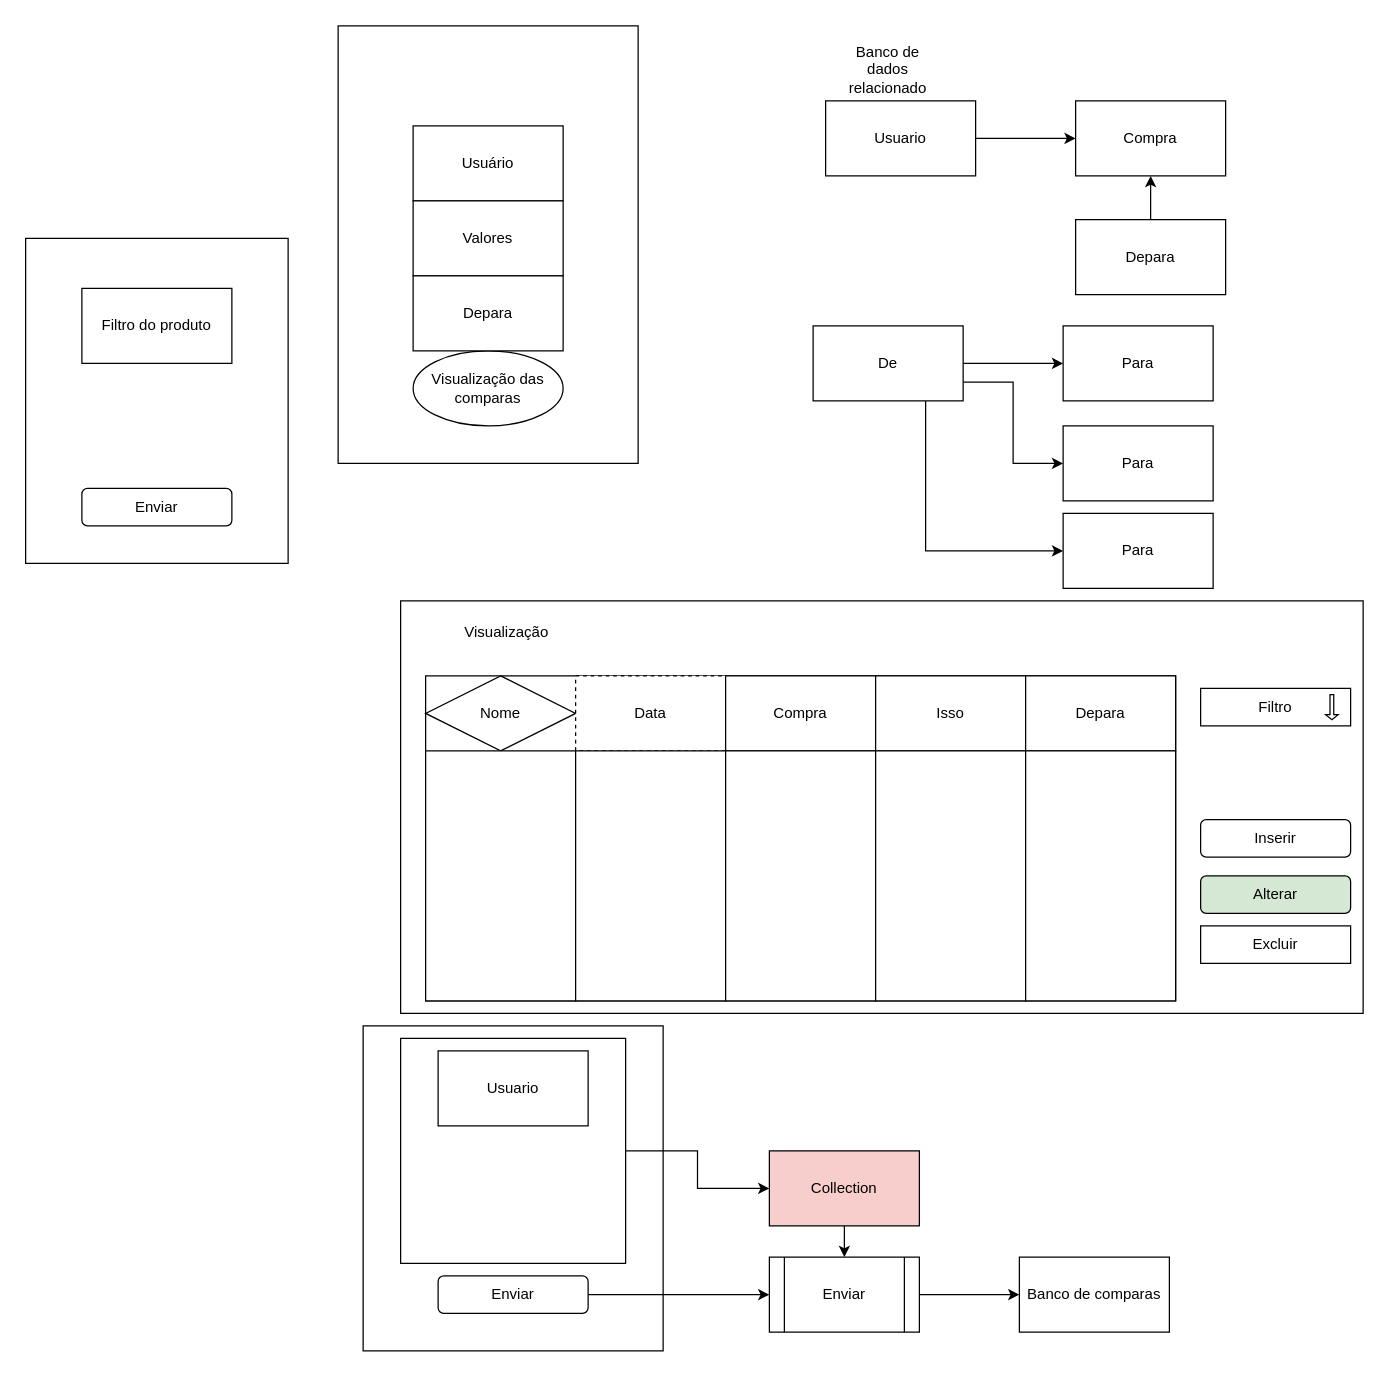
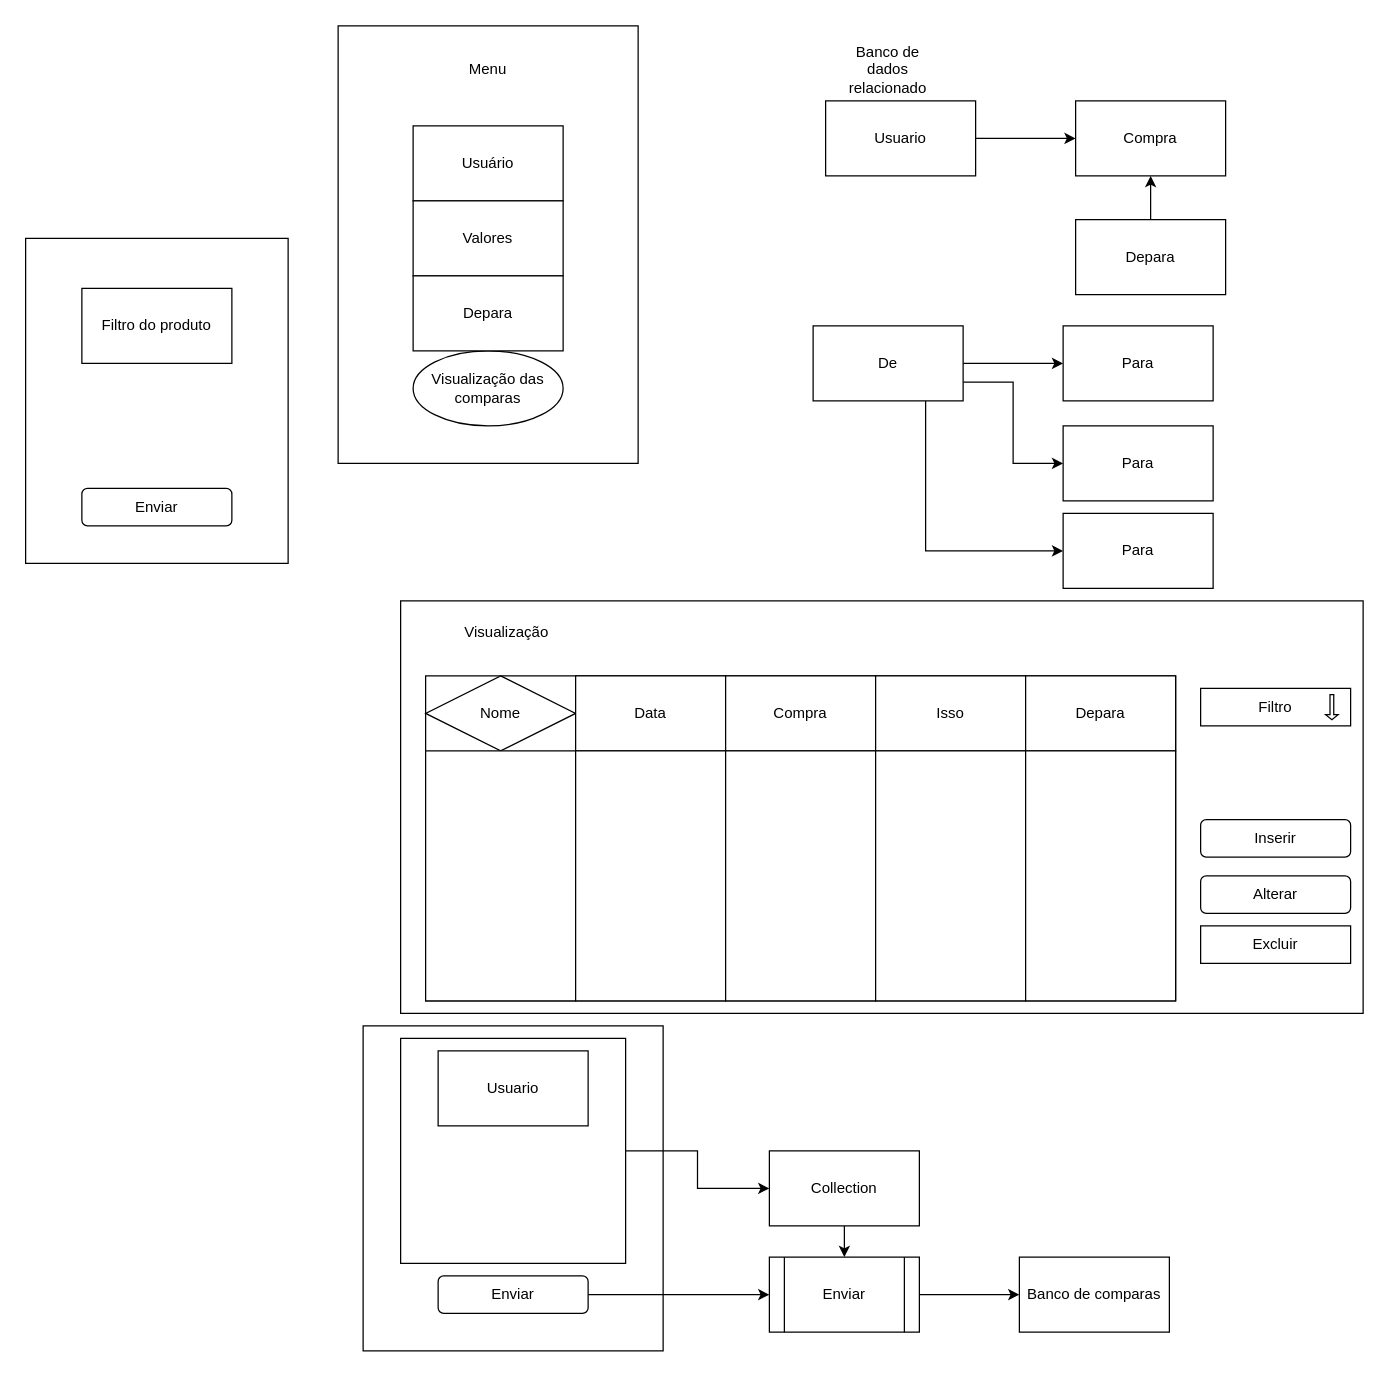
  <mxCell id="0" />
  <mxCell id="1" parent="0" />
  <mxCell id="2" value="" style="rounded=0;whiteSpace=wrap;html=1;" vertex="1" parent="1"><mxGeometry x="320" y="480" width="770" height="330" as="geometry" /></mxCell>
  <mxCell id="3" value="" style="rounded=0;whiteSpace=wrap;html=1;" vertex="1" parent="1"><mxGeometry x="290" y="820" width="240" height="260" as="geometry" /></mxCell>
  <mxCell id="4" value="" style="rounded=0;whiteSpace=wrap;html=1;" vertex="1" parent="1"><mxGeometry x="270" y="20" width="240" height="350" as="geometry" /></mxCell>
  <mxCell id="5" value="Usuário" style="rounded=0;whiteSpace=wrap;html=1;" vertex="1" parent="1"><mxGeometry x="330" y="100" width="120" height="60" as="geometry" /></mxCell>
  <mxCell id="6" value="Valores" style="rounded=0;whiteSpace=wrap;html=1;" vertex="1" parent="1"><mxGeometry x="330" y="160" width="120" height="60" as="geometry" /></mxCell>
  <mxCell id="7" value="Visualização das comparas" style="ellipse;whiteSpace=wrap;html=1;" vertex="1" parent="1"><mxGeometry x="330" y="280" width="120" height="60" as="geometry" /></mxCell>
  <mxCell id="8" value="Depara" style="rounded=0;whiteSpace=wrap;html=1;" vertex="1" parent="1"><mxGeometry x="330" y="220" width="120" height="60" as="geometry" /></mxCell>
+ <mxCell id="9" value="Menu" style="text;html=1;strokeColor=none;fillColor=none;align=center;verticalAlign=middle;whiteSpace=wrap;rounded=0;" vertex="1" parent="1"><mxGeometry x="360" y="40" width="60" height="30" as="geometry" /></mxCell>
  <mxCell id="10" value="" style="rounded=0;whiteSpace=wrap;html=1;" vertex="1" parent="1"><mxGeometry x="340" y="540" width="600" height="260" as="geometry" /></mxCell>
  <mxCell id="11" value="Nome" style="rhombus;whiteSpace=wrap;html=1;" vertex="1" parent="1"><mxGeometry x="340" y="540" width="120" height="60" as="geometry" /></mxCell>
- <mxCell id="12" value="Data" style="rounded=0;whiteSpace=wrap;html=1;dashed=1;" vertex="1" parent="1"><mxGeometry x="460" y="540" width="120" height="60" as="geometry" /></mxCell>
+ <mxCell id="12" value="Data" style="rounded=0;whiteSpace=wrap;html=1;" vertex="1" parent="1"><mxGeometry x="460" y="540" width="120" height="60" as="geometry" /></mxCell>
  <mxCell id="13" value="Compra" style="rounded=0;whiteSpace=wrap;html=1;" vertex="1" parent="1"><mxGeometry x="580" y="540" width="120" height="60" as="geometry" /></mxCell>
  <mxCell id="14" value="Isso" style="rounded=0;whiteSpace=wrap;html=1;" vertex="1" parent="1"><mxGeometry x="700" y="540" width="120" height="60" as="geometry" /></mxCell>
  <mxCell id="15" value="Depara" style="rounded=0;whiteSpace=wrap;html=1;" vertex="1" parent="1"><mxGeometry x="820" y="540" width="120" height="60" as="geometry" /></mxCell>
  <mxCell id="16" value="" style="rounded=0;whiteSpace=wrap;html=1;" vertex="1" parent="1"><mxGeometry x="340" y="600" width="120" height="200" as="geometry" /></mxCell>
  <mxCell id="17" value="" style="rounded=0;whiteSpace=wrap;html=1;" vertex="1" parent="1"><mxGeometry x="460" y="600" width="120" height="200" as="geometry" /></mxCell>
  <mxCell id="18" value="" style="rounded=0;whiteSpace=wrap;html=1;" vertex="1" parent="1"><mxGeometry x="580" y="600" width="120" height="200" as="geometry" /></mxCell>
  <mxCell id="19" value="" style="rounded=0;whiteSpace=wrap;html=1;" vertex="1" parent="1"><mxGeometry x="700" y="600" width="120" height="200" as="geometry" /></mxCell>
  <mxCell id="20" value="" style="rounded=0;whiteSpace=wrap;html=1;" vertex="1" parent="1"><mxGeometry x="820" y="600" width="120" height="200" as="geometry" /></mxCell>
  <mxCell id="21" value="" style="edgeStyle=orthogonalEdgeStyle;rounded=0;orthogonalLoop=1;jettySize=auto;html=1;" edge="1" parent="1" source="24" target="25"><mxGeometry relative="1" as="geometry" /></mxCell>
  <mxCell id="22" style="edgeStyle=orthogonalEdgeStyle;rounded=0;orthogonalLoop=1;jettySize=auto;html=1;exitX=1;exitY=0.75;exitDx=0;exitDy=0;entryX=0;entryY=0.5;entryDx=0;entryDy=0;" edge="1" parent="1" source="24" target="26"><mxGeometry relative="1" as="geometry" /></mxCell>
  <mxCell id="23" style="edgeStyle=orthogonalEdgeStyle;rounded=0;orthogonalLoop=1;jettySize=auto;html=1;exitX=0.75;exitY=1;exitDx=0;exitDy=0;entryX=0;entryY=0.5;entryDx=0;entryDy=0;" edge="1" parent="1" source="24" target="27"><mxGeometry relative="1" as="geometry" /></mxCell>
  <mxCell id="24" value="De" style="rounded=0;whiteSpace=wrap;html=1;" vertex="1" parent="1"><mxGeometry x="650" y="260" width="120" height="60" as="geometry" /></mxCell>
  <mxCell id="25" value="Para" style="whiteSpace=wrap;html=1;rounded=0;" vertex="1" parent="1"><mxGeometry x="850" y="260" width="120" height="60" as="geometry" /></mxCell>
  <mxCell id="26" value="Para" style="whiteSpace=wrap;html=1;rounded=0;" vertex="1" parent="1"><mxGeometry x="850" y="340" width="120" height="60" as="geometry" /></mxCell>
  <mxCell id="27" value="Para" style="whiteSpace=wrap;html=1;rounded=0;" vertex="1" parent="1"><mxGeometry x="850" y="410" width="120" height="60" as="geometry" /></mxCell>
  <mxCell id="28" value="" style="edgeStyle=orthogonalEdgeStyle;rounded=0;orthogonalLoop=1;jettySize=auto;html=1;" edge="1" parent="1" source="29" target="30"><mxGeometry relative="1" as="geometry" /></mxCell>
  <mxCell id="29" value="Usuario" style="rounded=0;whiteSpace=wrap;html=1;" vertex="1" parent="1"><mxGeometry x="660" y="80" width="120" height="60" as="geometry" /></mxCell>
  <mxCell id="30" value="Compra" style="rounded=0;whiteSpace=wrap;html=1;" vertex="1" parent="1"><mxGeometry x="860" y="80" width="120" height="60" as="geometry" /></mxCell>
  <mxCell id="31" value="" style="edgeStyle=orthogonalEdgeStyle;rounded=0;orthogonalLoop=1;jettySize=auto;html=1;" edge="1" parent="1" source="32" target="30"><mxGeometry relative="1" as="geometry" /></mxCell>
  <mxCell id="32" value="Depara" style="rounded=0;whiteSpace=wrap;html=1;" vertex="1" parent="1"><mxGeometry x="860" y="175" width="120" height="60" as="geometry" /></mxCell>
  <mxCell id="33" style="edgeStyle=orthogonalEdgeStyle;rounded=0;orthogonalLoop=1;jettySize=auto;html=1;exitX=1;exitY=0.5;exitDx=0;exitDy=0;entryX=0;entryY=0.5;entryDx=0;entryDy=0;" edge="1" parent="1" source="34" target="39"><mxGeometry relative="1" as="geometry" /></mxCell>
  <mxCell id="34" value="" style="rounded=0;whiteSpace=wrap;html=1;" vertex="1" parent="1"><mxGeometry x="320" y="830" width="180" height="180" as="geometry" /></mxCell>
  <mxCell id="35" value="Usuario" style="rounded=0;whiteSpace=wrap;html=1;" vertex="1" parent="1"><mxGeometry x="350" y="840" width="120" height="60" as="geometry" /></mxCell>
  <mxCell id="36" style="edgeStyle=orthogonalEdgeStyle;rounded=0;orthogonalLoop=1;jettySize=auto;html=1;exitX=1;exitY=0.5;exitDx=0;exitDy=0;" edge="1" parent="1" source="37" target="41"><mxGeometry relative="1" as="geometry"><mxPoint x="620" y="1035" as="targetPoint" /></mxGeometry></mxCell>
  <mxCell id="37" value="Enviar" style="rounded=1;whiteSpace=wrap;html=1;" vertex="1" parent="1"><mxGeometry x="350" y="1020" width="120" height="30" as="geometry" /></mxCell>
  <mxCell id="38" value="" style="edgeStyle=orthogonalEdgeStyle;rounded=0;orthogonalLoop=1;jettySize=auto;html=1;" edge="1" parent="1" source="39" target="41"><mxGeometry relative="1" as="geometry" /></mxCell>
- <mxCell id="39" value="Collection" style="rounded=0;whiteSpace=wrap;html=1;fillColor=#f8cecc;" vertex="1" parent="1"><mxGeometry x="615" y="920" width="120" height="60" as="geometry" /></mxCell>
+ <mxCell id="39" value="Collection" style="rounded=0;whiteSpace=wrap;html=1;" vertex="1" parent="1"><mxGeometry x="615" y="920" width="120" height="60" as="geometry" /></mxCell>
  <mxCell id="40" value="" style="edgeStyle=orthogonalEdgeStyle;rounded=0;orthogonalLoop=1;jettySize=auto;html=1;" edge="1" parent="1" source="41" target="42"><mxGeometry relative="1" as="geometry" /></mxCell>
  <mxCell id="41" value="Enviar" style="shape=process;whiteSpace=wrap;html=1;backgroundOutline=1;" vertex="1" parent="1"><mxGeometry x="615" y="1005" width="120" height="60" as="geometry" /></mxCell>
  <mxCell id="42" value="Banco de comparas" style="whiteSpace=wrap;html=1;" vertex="1" parent="1"><mxGeometry x="815" y="1005" width="120" height="60" as="geometry" /></mxCell>
  <mxCell id="43" value="" style="rounded=0;whiteSpace=wrap;html=1;" vertex="1" parent="1"><mxGeometry x="20" y="190" width="210" height="260" as="geometry" /></mxCell>
  <mxCell id="44" value="Filtro do produto" style="rounded=0;whiteSpace=wrap;html=1;" vertex="1" parent="1"><mxGeometry x="65" y="230" width="120" height="60" as="geometry" /></mxCell>
  <mxCell id="45" value="Enviar" style="rounded=1;whiteSpace=wrap;html=1;" vertex="1" parent="1"><mxGeometry x="65" y="390" width="120" height="30" as="geometry" /></mxCell>
  <mxCell id="46" value="Inserir" style="rounded=1;whiteSpace=wrap;html=1;" vertex="1" parent="1"><mxGeometry x="960" y="655" width="120" height="30" as="geometry" /></mxCell>
- <mxCell id="47" value="Alterar" style="rounded=1;whiteSpace=wrap;html=1;fillColor=#d5e8d4;" vertex="1" parent="1"><mxGeometry x="960" y="700" width="120" height="30" as="geometry" /></mxCell>
+ <mxCell id="47" value="Alterar" style="rounded=1;whiteSpace=wrap;html=1;" vertex="1" parent="1"><mxGeometry x="960" y="700" width="120" height="30" as="geometry" /></mxCell>
  <mxCell id="48" value="Excluir" style="whiteSpace=wrap;html=1;rounded=0;" vertex="1" parent="1"><mxGeometry x="960" y="740" width="120" height="30" as="geometry" /></mxCell>
  <mxCell id="49" value="Visualização" style="text;html=1;strokeColor=none;fillColor=none;align=center;verticalAlign=middle;whiteSpace=wrap;rounded=0;" vertex="1" parent="1"><mxGeometry x="375" y="490" width="60" height="30" as="geometry" /></mxCell>
  <mxCell id="50" value="Banco de dados relacionado" style="text;html=1;strokeColor=none;fillColor=none;align=center;verticalAlign=middle;whiteSpace=wrap;rounded=0;" vertex="1" parent="1"><mxGeometry x="680" y="40" width="60" height="30" as="geometry" /></mxCell>
  <mxCell id="51" value="Filtro" style="rounded=0;whiteSpace=wrap;html=1;" vertex="1" parent="1"><mxGeometry x="960" y="550" width="120" height="30" as="geometry" /></mxCell>
  <mxCell id="52" value="" style="shape=singleArrow;direction=south;whiteSpace=wrap;html=1;" vertex="1" parent="1"><mxGeometry x="1060" y="555" width="10" height="20" as="geometry" /></mxCell>
